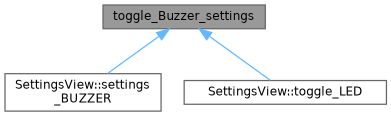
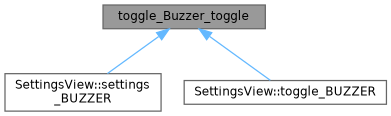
  digraph {
    rankdir=TB
    node [color=grey40 fillcolor=white fontname=Helvetica fontsize=10 shape=box style=filled]
    edge [color=steelblue1 dir=back fontname=Helvetica fontsize=10 labelfontname=Helvetica labelfontsize=10 style=solid]
-   n1 [color=gray40 fillcolor=grey60 fontcolor=black height=0.2 label=toggle_Buzzer_settings width=0.4]
+   n1 [color=gray40 fillcolor=grey60 fontcolor=black height=0.2 label=toggle_Buzzer_toggle width=0.4]
    n2 [height=0.2 label="SettingsView::settings\l_BUZZER" width=0.4]
-   n3 [height=0.2 label="SettingsView::toggle_LED" width=0.4]
+   n3 [height=0.2 label="SettingsView::toggle_BUZZER" width=0.4]
    n1 -> n2
    n1 -> n3
  }
